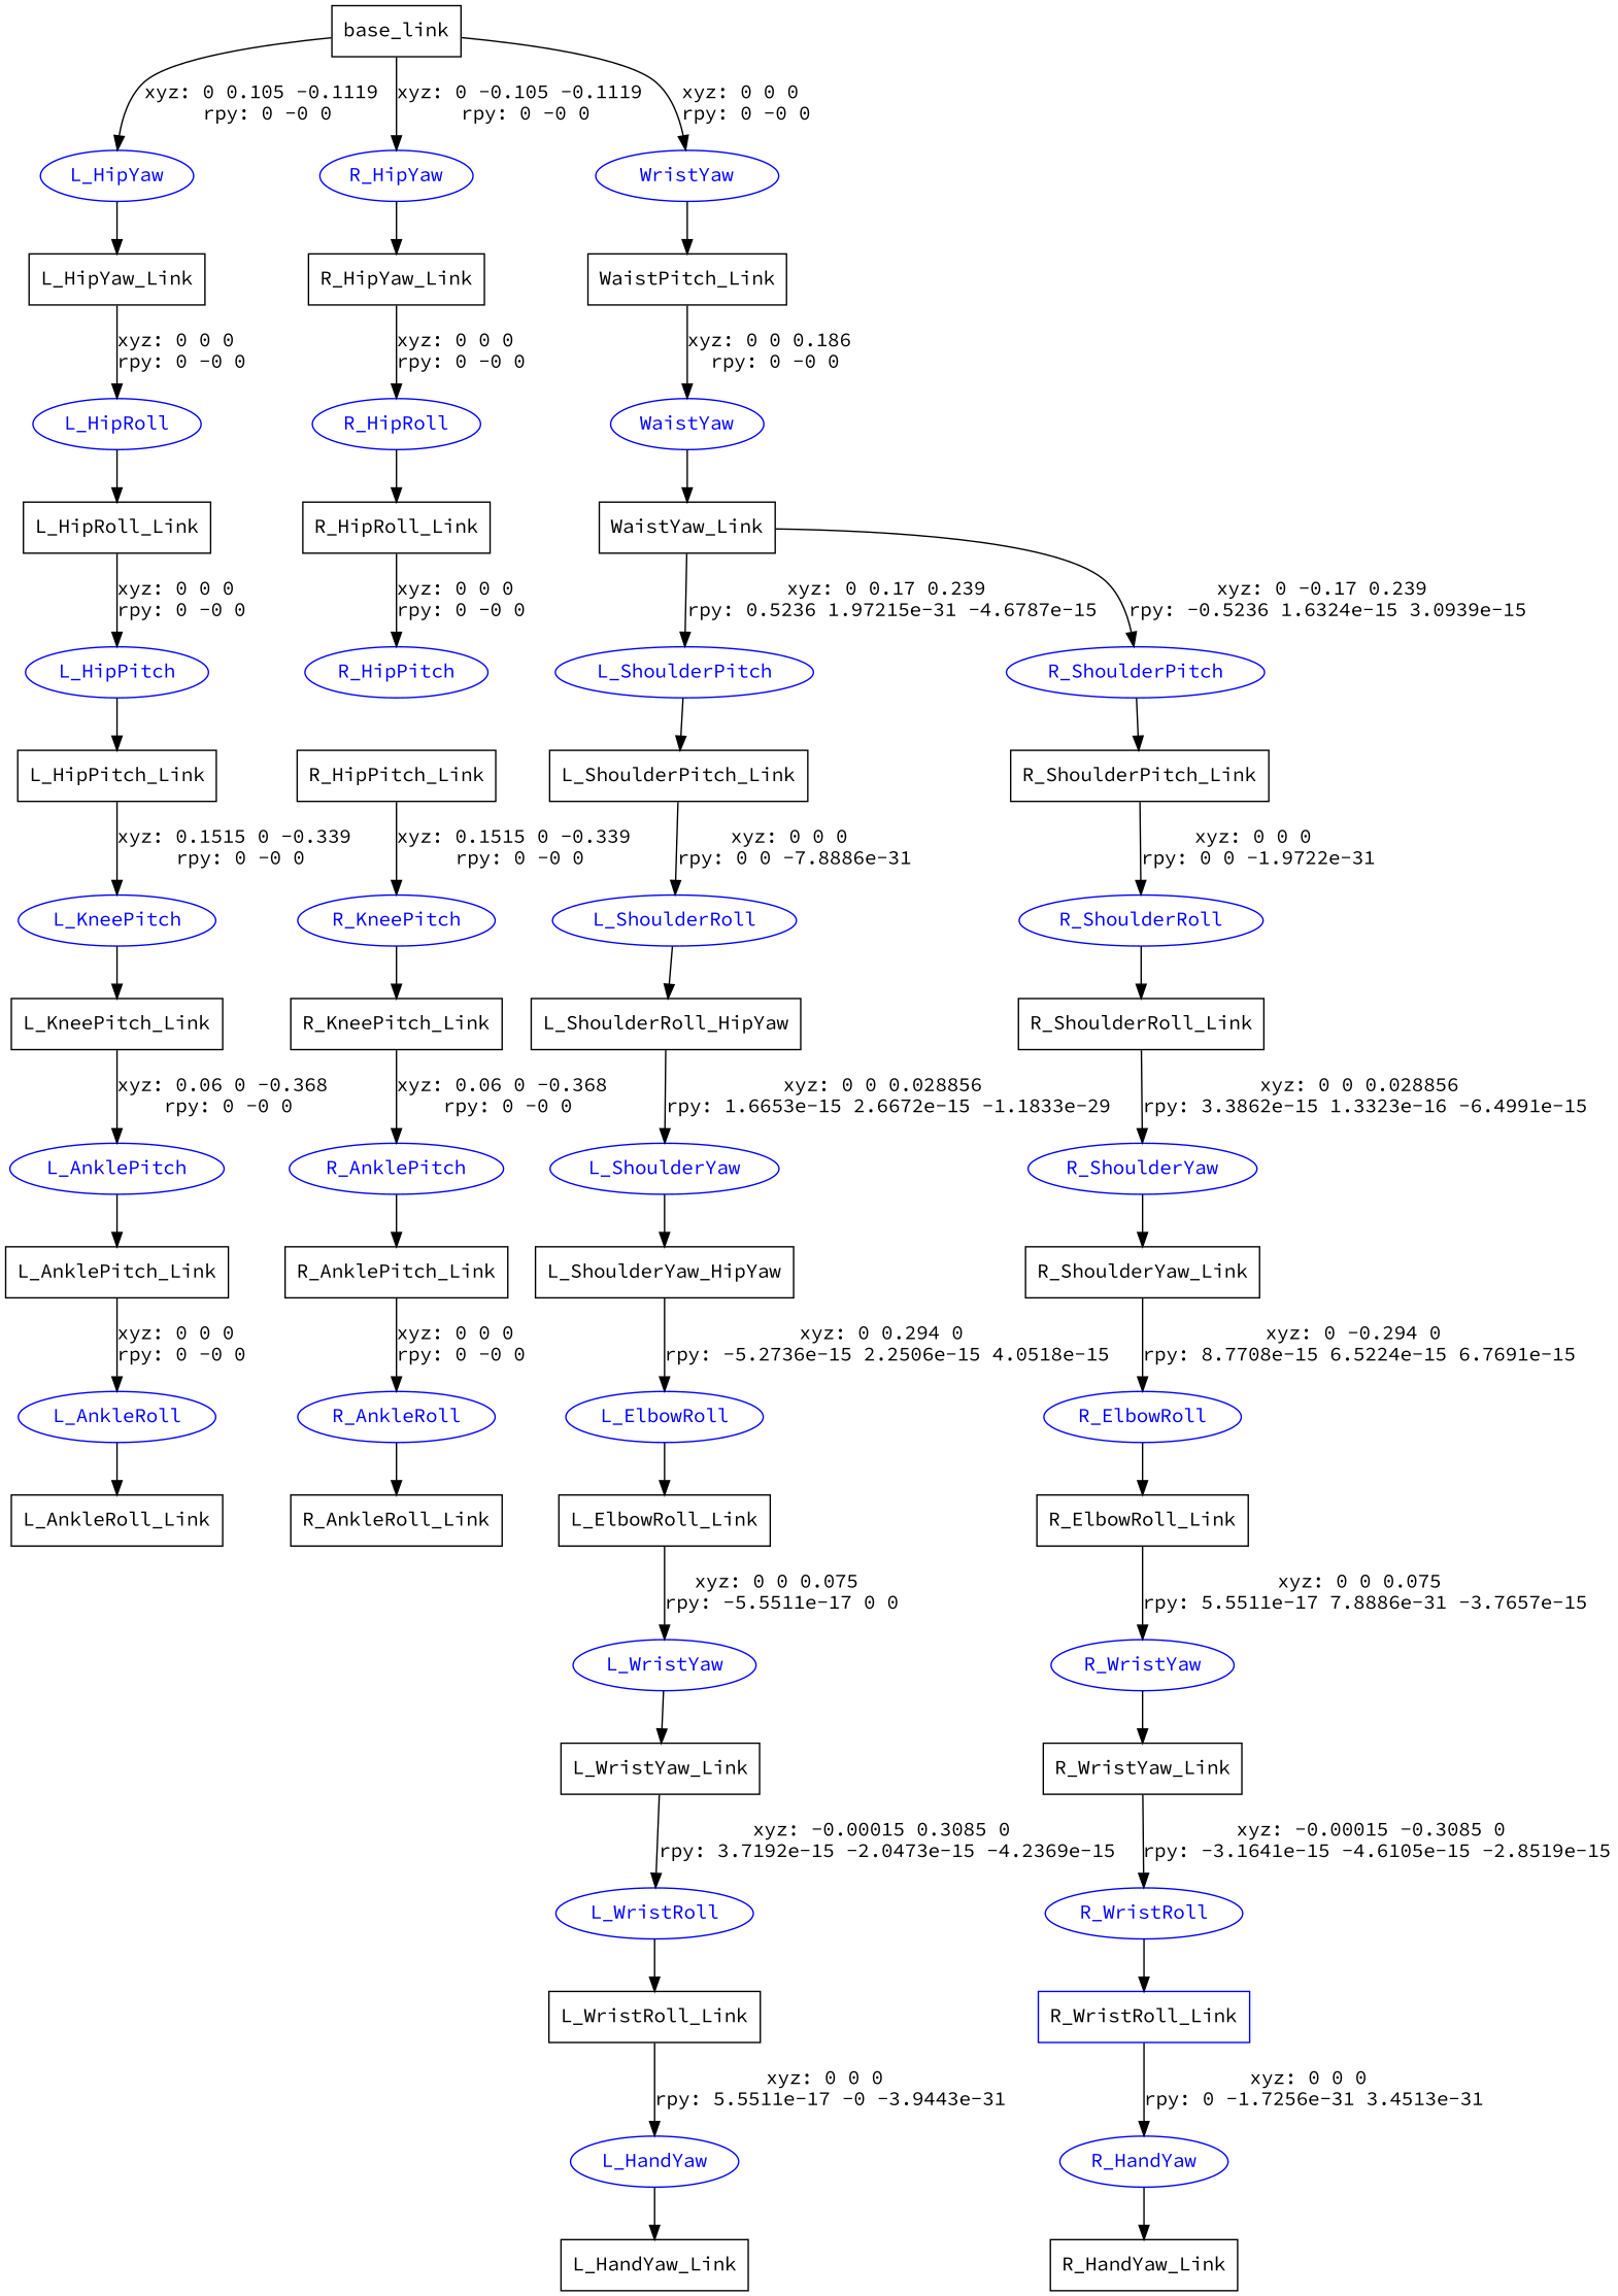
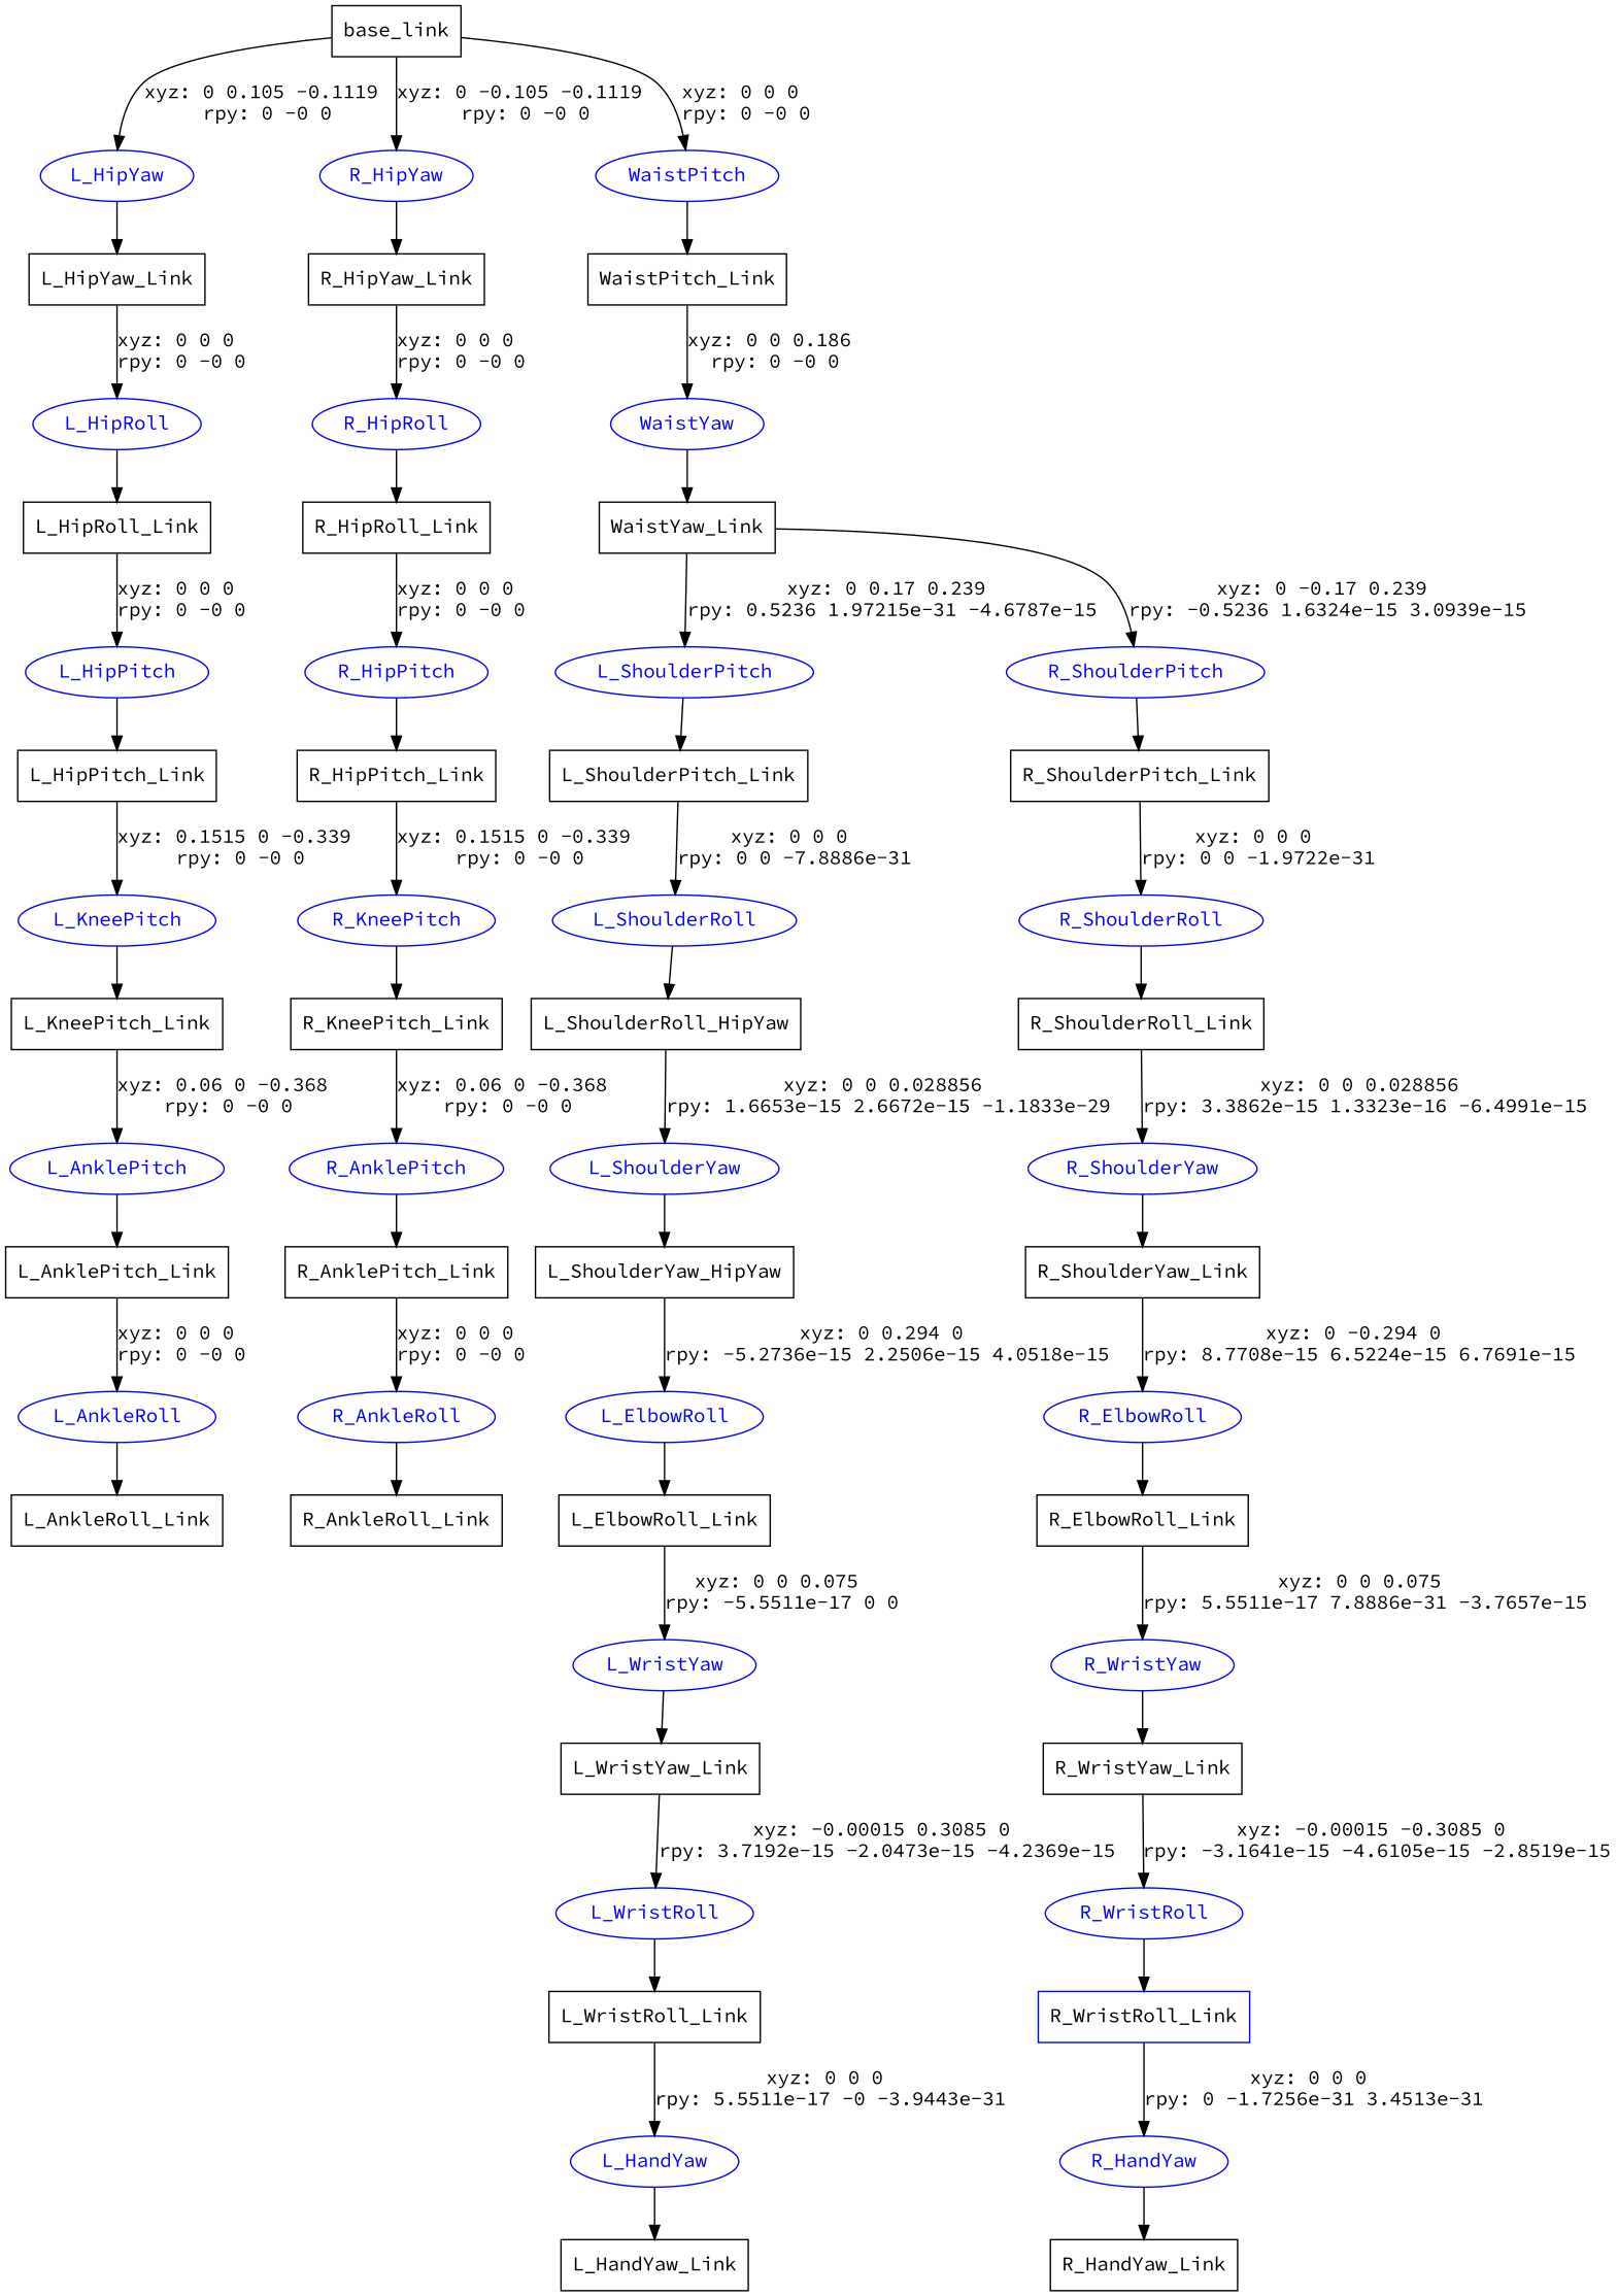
  digraph {
    fontname="Source Code Pro"
    node [fontname="Source Code Pro" shape=box color=blue]
    edge [fontname="Source Code Pro"]
    n1 [label=base_link color=""]
    L_HipYaw [fontcolor=blue shape=ellipse]
    R_HipYaw [fontcolor=blue shape=ellipse]
-   WaistPitch [fontcolor=blue shape=ellipse label=WristYaw]
+   WaistPitch [fontcolor=blue shape=ellipse]
    n5 [label=L_HipYaw_Link color=""]
    n6 [label=R_HipYaw_Link color=""]
    n7 [label=WaistPitch_Link color=""]
    L_HipRoll [fontcolor=blue shape=ellipse]
    n9 [label=L_HipRoll_Link color=""]
    L_HipPitch [fontcolor=blue shape=ellipse]
    n11 [label=L_HipPitch_Link color=""]
    L_KneePitch [fontcolor=blue shape=ellipse]
    n13 [label=L_KneePitch_Link color=""]
    L_AnklePitch [fontcolor=blue shape=ellipse]
    n15 [label=L_AnklePitch_Link color=""]
    L_AnkleRoll [fontcolor=blue shape=ellipse]
    n17 [label=L_AnkleRoll_Link color=""]
    R_HipRoll [fontcolor=blue shape=ellipse]
    n19 [label=R_HipRoll_Link color=""]
    R_HipPitch [fontcolor=blue shape=ellipse]
    n21 [label=R_HipPitch_Link color=""]
    R_KneePitch [fontcolor=blue shape=ellipse]
    n23 [label=R_KneePitch_Link color=""]
    R_AnklePitch [fontcolor=blue shape=ellipse]
    n25 [label=R_AnklePitch_Link color=""]
    R_AnkleRoll [fontcolor=blue shape=ellipse]
    n27 [label=R_AnkleRoll_Link color=""]
    WaistYaw [fontcolor=blue shape=ellipse]
    n29 [label=WaistYaw_Link color=""]
    L_ShoulderPitch [fontcolor=blue shape=ellipse]
    R_ShoulderPitch [fontcolor=blue shape=ellipse]
    n32 [label=L_ShoulderPitch_Link color=""]
    n33 [label=R_ShoulderPitch_Link color=""]
    L_ShoulderRoll [fontcolor=blue shape=ellipse]
    n35 [label=L_ShoulderRoll_HipYaw color=""]
    L_ShoulderYaw [fontcolor=blue shape=ellipse]
    n37 [label=L_ShoulderYaw_HipYaw color=""]
    L_ElbowRoll [fontcolor=blue shape=ellipse]
    n39 [label=L_ElbowRoll_Link color=""]
    L_WristYaw [fontcolor=blue shape=ellipse]
    n41 [label=L_WristYaw_Link color=""]
    L_WristRoll [fontcolor=blue shape=ellipse]
    n43 [label=L_WristRoll_Link color=""]
    L_HandYaw [fontcolor=blue shape=ellipse]
    n45 [label=L_HandYaw_Link color=""]
    R_ShoulderRoll [fontcolor=blue shape=ellipse]
    n47 [label=R_ShoulderRoll_Link color=""]
    R_ShoulderYaw [fontcolor=blue shape=ellipse]
    n49 [label=R_ShoulderYaw_Link color=""]
    R_ElbowRoll [fontcolor=blue shape=ellipse]
    n51 [label=R_ElbowRoll_Link color=""]
    R_WristYaw [fontcolor=blue shape=ellipse]
    n53 [label=R_WristYaw_Link color=""]
    R_WristRoll [fontcolor=blue shape=ellipse]
    n55 [label=R_WristRoll_Link]
    R_HandYaw [fontcolor=blue shape=ellipse]
    n57 [label=R_HandYaw_Link color=""]
    n1 -> L_HipYaw [label="xyz: 0 0.105 -0.1119 \nrpy: 0 -0 0"]
    n1 -> R_HipYaw [label="xyz: 0 -0.105 -0.1119 \nrpy: 0 -0 0"]
    n1 -> WaistPitch [label="xyz: 0 0 0 \nrpy: 0 -0 0"]
    L_HipYaw -> n5
    R_HipYaw -> n6
    WaistPitch -> n7
    n5 -> L_HipRoll [label="xyz: 0 0 0 \nrpy: 0 -0 0"]
    n6 -> R_HipRoll [label="xyz: 0 0 0 \nrpy: 0 -0 0"]
    n7 -> WaistYaw [label="xyz: 0 0 0.186 \nrpy: 0 -0 0"]
    L_HipRoll -> n9
    n9 -> L_HipPitch [label="xyz: 0 0 0 \nrpy: 0 -0 0"]
    L_HipPitch -> n11
    n11 -> L_KneePitch [label="xyz: 0.1515 0 -0.339 \nrpy: 0 -0 0"]
    L_KneePitch -> n13
    n13 -> L_AnklePitch [label="xyz: 0.06 0 -0.368 \nrpy: 0 -0 0"]
    L_AnklePitch -> n15
    n15 -> L_AnkleRoll [label="xyz: 0 0 0 \nrpy: 0 -0 0"]
    L_AnkleRoll -> n17
    R_HipRoll -> n19
    n19 -> R_HipPitch [label="xyz: 0 0 0 \nrpy: 0 -0 0"]
+   R_HipPitch -> n21
    n21 -> R_KneePitch [label="xyz: 0.1515 0 -0.339 \nrpy: 0 -0 0"]
    R_KneePitch -> n23
    n23 -> R_AnklePitch [label="xyz: 0.06 0 -0.368 \nrpy: 0 -0 0"]
    R_AnklePitch -> n25
    n25 -> R_AnkleRoll [label="xyz: 0 0 0 \nrpy: 0 -0 0"]
    R_AnkleRoll -> n27
    WaistYaw -> n29
    n29 -> L_ShoulderPitch [label="xyz: 0 0.17 0.239 \nrpy: 0.5236 1.97215e-31 -4.6787e-15"]
    n29 -> R_ShoulderPitch [label="xyz: 0 -0.17 0.239 \nrpy: -0.5236 1.6324e-15 3.0939e-15"]
    L_ShoulderPitch -> n32
    R_ShoulderPitch -> n33
    n32 -> L_ShoulderRoll [label="xyz: 0 0 0 \nrpy: 0 0 -7.8886e-31"]
    n33 -> R_ShoulderRoll [label="xyz: 0 0 0 \nrpy: 0 0 -1.9722e-31"]
    L_ShoulderRoll -> n35
    n35 -> L_ShoulderYaw [label="xyz: 0 0 0.028856 \nrpy: 1.6653e-15 2.6672e-15 -1.1833e-29"]
    L_ShoulderYaw -> n37
    n37 -> L_ElbowRoll [label="xyz: 0 0.294 0 \nrpy: -5.2736e-15 2.2506e-15 4.0518e-15"]
    L_ElbowRoll -> n39
    n39 -> L_WristYaw [label="xyz: 0 0 0.075 \nrpy: -5.5511e-17 0 0"]
    L_WristYaw -> n41
    n41 -> L_WristRoll [label="xyz: -0.00015 0.3085 0 \nrpy: 3.7192e-15 -2.0473e-15 -4.2369e-15"]
    L_WristRoll -> n43
    n43 -> L_HandYaw [label="xyz: 0 0 0 \nrpy: 5.5511e-17 -0 -3.9443e-31"]
    L_HandYaw -> n45
    R_ShoulderRoll -> n47
    n47 -> R_ShoulderYaw [label="xyz: 0 0 0.028856 \nrpy: 3.3862e-15 1.3323e-16 -6.4991e-15"]
    R_ShoulderYaw -> n49
    n49 -> R_ElbowRoll [label="xyz: 0 -0.294 0 \nrpy: 8.7708e-15 6.5224e-15 6.7691e-15"]
    R_ElbowRoll -> n51
    n51 -> R_WristYaw [label="xyz: 0 0 0.075 \nrpy: 5.5511e-17 7.8886e-31 -3.7657e-15"]
    R_WristYaw -> n53
    n53 -> R_WristRoll [label="xyz: -0.00015 -0.3085 0 \nrpy: -3.1641e-15 -4.6105e-15 -2.8519e-15"]
    R_WristRoll -> n55
    n55 -> R_HandYaw [label="xyz: 0 0 0 \nrpy: 0 -1.7256e-31 3.4513e-31"]
    R_HandYaw -> n57
  }
